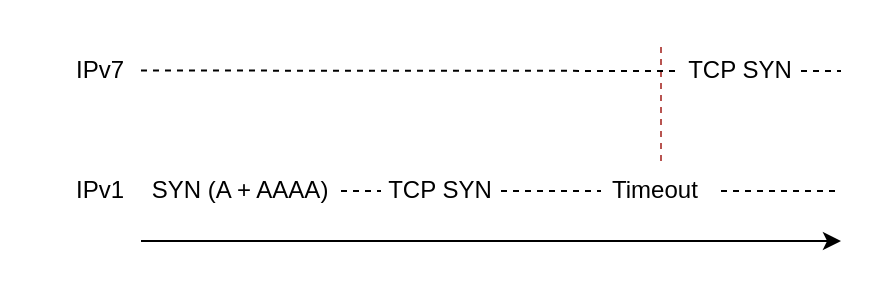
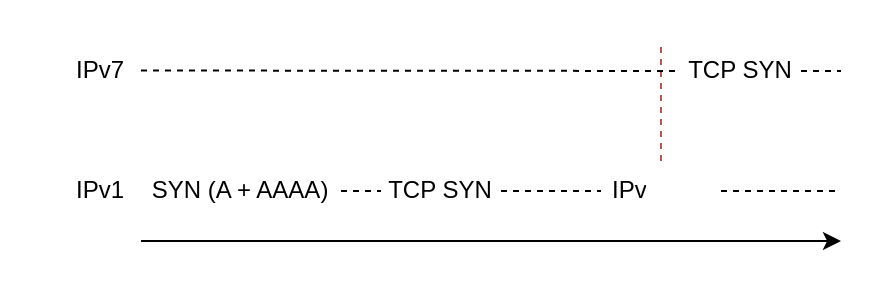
  <mxCell id="0" />
  <mxCell id="1" parent="0" />
  <mxCell id="2" value="" style="endArrow=classic;html=1;rounded=0;" edge="1" parent="1"><mxGeometry width="50" height="50" relative="1" as="geometry"><mxPoint x="70" y="120" as="sourcePoint" /><mxPoint x="420" y="120" as="targetPoint" /></mxGeometry></mxCell>
  <mxCell id="3" value="" style="endArrow=none;dashed=1;html=1;rounded=0;endFill=0;" edge="1" parent="1" source="16"><mxGeometry width="50" height="50" relative="1" as="geometry"><mxPoint x="70" y="94.8" as="sourcePoint" /><mxPoint x="420" y="95" as="targetPoint" /></mxGeometry></mxCell>
  <mxCell id="4" value="" style="endArrow=none;dashed=1;html=1;rounded=0;endFill=0;" edge="1" parent="1" source="9"><mxGeometry width="50" height="50" relative="1" as="geometry"><mxPoint x="70" y="34.76" as="sourcePoint" /><mxPoint x="420" y="34.96" as="targetPoint" /></mxGeometry></mxCell>
  <mxCell id="5" value="IPv7" style="text;html=1;align=center;verticalAlign=middle;whiteSpace=wrap;rounded=0;" vertex="1" parent="1"><mxGeometry x="20" y="20" width="60" height="30" as="geometry" /></mxCell>
  <mxCell id="6" value="IPv1" style="text;html=1;align=center;verticalAlign=middle;whiteSpace=wrap;rounded=0;" vertex="1" parent="1"><mxGeometry x="20" y="80" width="60" height="30" as="geometry" /></mxCell>
  <mxCell id="7" value="" style="endArrow=none;dashed=1;html=1;rounded=0;fillColor=#f8cecc;strokeColor=#b85450;" edge="1" parent="1"><mxGeometry width="50" height="50" relative="1" as="geometry"><mxPoint x="330" y="80" as="sourcePoint" /><mxPoint x="330" y="20" as="targetPoint" /></mxGeometry></mxCell>
  <mxCell id="8" value="" style="endArrow=none;dashed=1;html=1;rounded=0;endFill=0;" edge="1" parent="1" target="9"><mxGeometry width="50" height="50" relative="1" as="geometry"><mxPoint x="70" y="34.76" as="sourcePoint" /><mxPoint x="420" y="34.96" as="targetPoint" /></mxGeometry></mxCell>
  <mxCell id="9" value="TCP SYN" style="text;html=1;align=center;verticalAlign=middle;whiteSpace=wrap;rounded=0;" vertex="1" parent="1"><mxGeometry x="340" y="20" width="60" height="30" as="geometry" /></mxCell>
  <mxCell id="10" value="" style="endArrow=none;dashed=1;html=1;rounded=0;endFill=0;" edge="1" parent="1" source="13" target="11"><mxGeometry width="50" height="50" relative="1" as="geometry"><mxPoint x="70" y="94.8" as="sourcePoint" /><mxPoint x="420" y="95" as="targetPoint" /></mxGeometry></mxCell>
  <mxCell id="11" value="TCP SYN" style="text;html=1;align=center;verticalAlign=middle;whiteSpace=wrap;rounded=0;" vertex="1" parent="1"><mxGeometry x="190" y="80" width="60" height="30" as="geometry" /></mxCell>
  <mxCell id="12" value="" style="endArrow=none;dashed=1;html=1;rounded=0;endFill=0;" edge="1" parent="1" target="13"><mxGeometry width="50" height="50" relative="1" as="geometry"><mxPoint x="70" y="94.8" as="sourcePoint" /><mxPoint x="180" y="95" as="targetPoint" /></mxGeometry></mxCell>
  <mxCell id="13" value="SYN (A + AAAA)" style="text;html=1;align=center;verticalAlign=middle;whiteSpace=wrap;rounded=0;" vertex="1" parent="1"><mxGeometry x="70" y="80" width="100" height="30" as="geometry" /></mxCell>
  <mxCell id="14" value="" style="endArrow=none;dashed=1;html=1;rounded=0;fillColor=#f8cecc;strokeColor=#b85450;" edge="1" parent="1" target="16"><mxGeometry width="50" height="50" relative="1" as="geometry"><mxPoint x="300" y="110" as="sourcePoint" /><mxPoint x="300" y="20" as="targetPoint" /></mxGeometry></mxCell>
  <mxCell id="15" value="" style="endArrow=none;dashed=1;html=1;rounded=0;endFill=0;" edge="1" parent="1" source="11" target="16"><mxGeometry width="50" height="50" relative="1" as="geometry"><mxPoint x="240" y="95" as="sourcePoint" /><mxPoint x="420" y="95" as="targetPoint" /></mxGeometry></mxCell>
- <mxCell id="16" value="Timeout" style="text;strokeColor=none;fillColor=none;align=left;verticalAlign=middle;spacingLeft=4;spacingRight=4;overflow=hidden;points=[[0,0.5],[1,0.5]];portConstraint=eastwest;rotatable=0;whiteSpace=wrap;html=1;" vertex="1" parent="1"><mxGeometry x="300" y="80" width="60" height="30" as="geometry" /></mxCell>
+ <mxCell id="16" value="IPv" style="text;strokeColor=none;fillColor=none;align=left;verticalAlign=middle;spacingLeft=4;spacingRight=4;overflow=hidden;points=[[0,0.5],[1,0.5]];portConstraint=eastwest;rotatable=0;whiteSpace=wrap;html=1;" vertex="1" parent="1"><mxGeometry x="300" y="80" width="60" height="30" as="geometry" /></mxCell>
